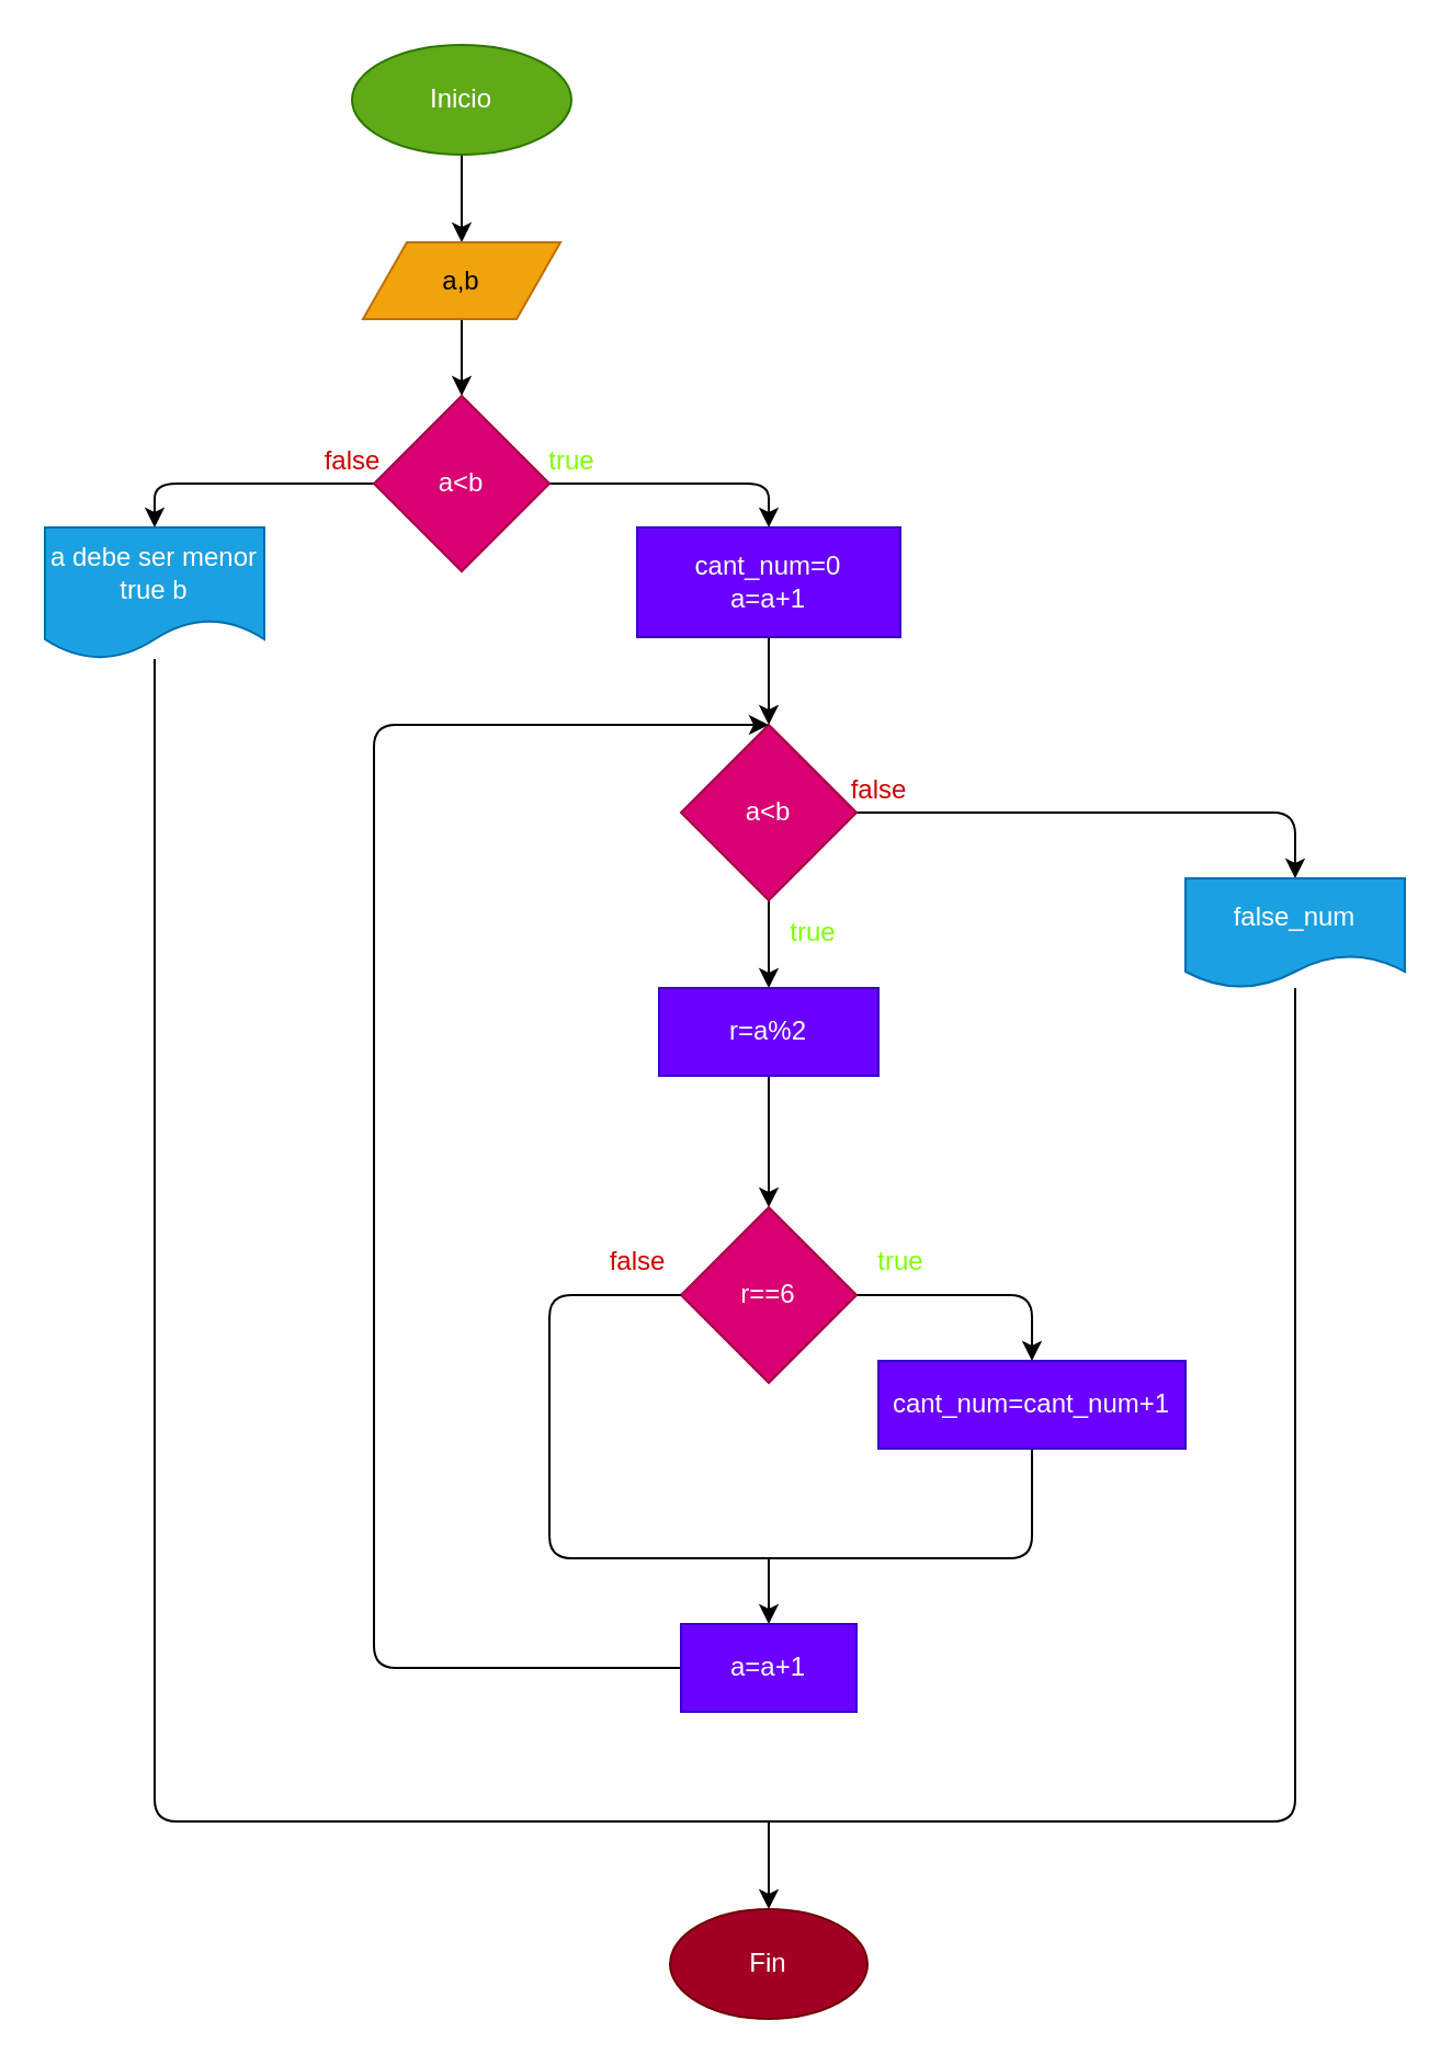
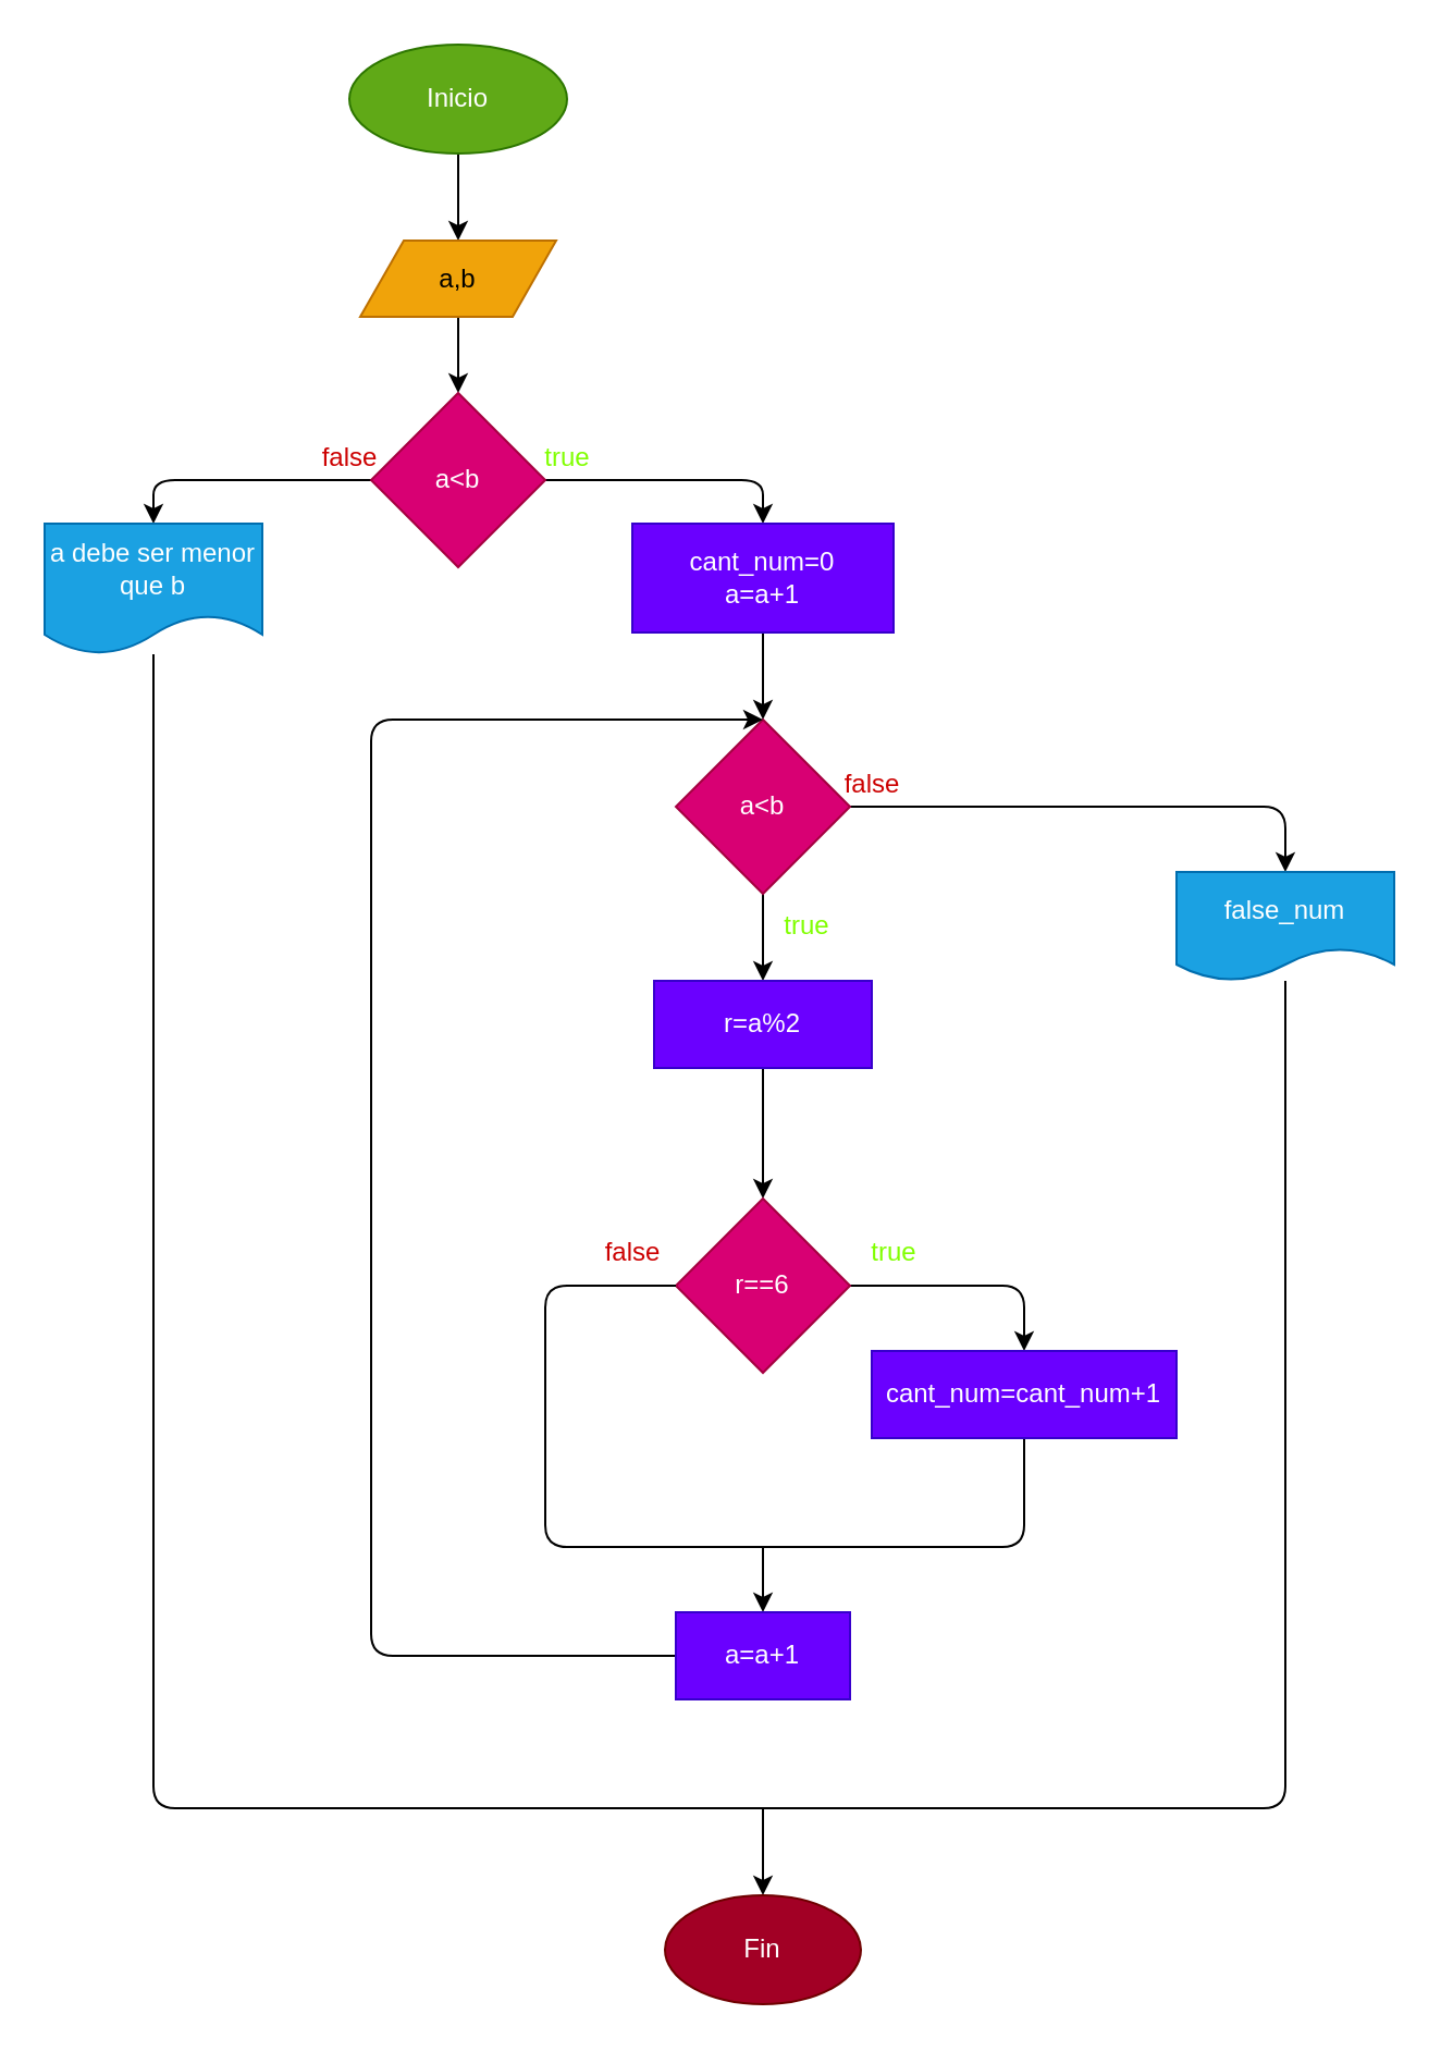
  <mxCell id="0" />
  <mxCell id="1" parent="0" />
  <mxCell id="2" value="" style="edgeStyle=none;html=1;" parent="1" source="3" target="5" edge="1"><mxGeometry relative="1" as="geometry" /></mxCell>
  <mxCell id="3" value="Inicio" style="ellipse;whiteSpace=wrap;html=1;fillColor=#60a917;fontColor=#ffffff;strokeColor=#2D7600;" parent="1" vertex="1"><mxGeometry x="160" y="20" width="100" height="50" as="geometry" /></mxCell>
  <mxCell id="4" value="" style="edgeStyle=none;html=1;" parent="1" source="5" target="8" edge="1"><mxGeometry relative="1" as="geometry" /></mxCell>
  <mxCell id="5" value="a,b" style="shape=parallelogram;perimeter=parallelogramPerimeter;whiteSpace=wrap;html=1;fixedSize=1;fillColor=#f0a30a;strokeColor=#BD7000;fontColor=#000000;" parent="1" vertex="1"><mxGeometry x="165" y="110" width="90" height="35" as="geometry" /></mxCell>
  <mxCell id="6" style="edgeStyle=none;html=1;" parent="1" source="8" target="10" edge="1"><mxGeometry relative="1" as="geometry"><Array as="points"><mxPoint x="70" y="220" /></Array></mxGeometry></mxCell>
  <mxCell id="7" style="edgeStyle=none;html=1;" parent="1" source="8" target="12" edge="1"><mxGeometry relative="1" as="geometry"><Array as="points"><mxPoint x="350" y="220" /></Array></mxGeometry></mxCell>
  <mxCell id="8" value="a&amp;lt;b" style="rhombus;whiteSpace=wrap;html=1;fillColor=#d80073;strokeColor=#A50040;fontColor=#ffffff;" parent="1" vertex="1"><mxGeometry x="170" y="180" width="80" height="80" as="geometry" /></mxCell>
  <mxCell id="9" style="edgeStyle=none;html=1;startArrow=none;startFill=0;endArrow=none;endFill=0;" parent="1" source="10" target="25" edge="1"><mxGeometry relative="1" as="geometry"><Array as="points"><mxPoint x="70" y="830" /><mxPoint x="350" y="830" /><mxPoint x="590" y="830" /></Array></mxGeometry></mxCell>
- <mxCell id="10" value="a debe ser menor true b" style="shape=document;whiteSpace=wrap;html=1;boundedLbl=1;fillColor=#1ba1e2;fontColor=#ffffff;strokeColor=#006EAF;" parent="1" vertex="1"><mxGeometry x="20" y="240" width="100" height="60" as="geometry" /></mxCell>
+ <mxCell id="10" value="a debe ser menor que b" style="shape=document;whiteSpace=wrap;html=1;boundedLbl=1;fillColor=#1ba1e2;fontColor=#ffffff;strokeColor=#006EAF;" parent="1" vertex="1"><mxGeometry x="20" y="240" width="100" height="60" as="geometry" /></mxCell>
  <mxCell id="11" value="" style="edgeStyle=none;html=1;" parent="1" source="12" target="15" edge="1"><mxGeometry relative="1" as="geometry" /></mxCell>
  <mxCell id="12" value="cant_num=0&lt;br&gt;a=a+1" style="whiteSpace=wrap;html=1;fillColor=#6a00ff;fontColor=#ffffff;strokeColor=#3700CC;" parent="1" vertex="1"><mxGeometry x="290" y="240" width="120" height="50" as="geometry" /></mxCell>
  <mxCell id="13" value="" style="edgeStyle=none;html=1;" parent="1" source="15" target="17" edge="1"><mxGeometry relative="1" as="geometry" /></mxCell>
  <mxCell id="14" style="edgeStyle=none;html=1;startArrow=none;startFill=0;endArrow=classic;endFill=1;" parent="1" source="15" target="25" edge="1"><mxGeometry relative="1" as="geometry"><Array as="points"><mxPoint x="590" y="370" /></Array></mxGeometry></mxCell>
  <mxCell id="15" value="a&amp;lt;b" style="rhombus;whiteSpace=wrap;html=1;fillColor=#d80073;strokeColor=#A50040;fontColor=#ffffff;" parent="1" vertex="1"><mxGeometry x="310" y="330" width="80" height="80" as="geometry" /></mxCell>
  <mxCell id="16" value="" style="edgeStyle=none;html=1;" parent="1" source="17" target="19" edge="1"><mxGeometry relative="1" as="geometry" /></mxCell>
  <mxCell id="17" value="r=a%2" style="whiteSpace=wrap;html=1;fillColor=#6a00ff;strokeColor=#3700CC;fontColor=#ffffff;" parent="1" vertex="1"><mxGeometry x="300" y="450" width="100" height="40" as="geometry" /></mxCell>
  <mxCell id="18" style="edgeStyle=none;html=1;" parent="1" source="19" target="21" edge="1"><mxGeometry relative="1" as="geometry"><Array as="points"><mxPoint x="470" y="590" /></Array></mxGeometry></mxCell>
  <mxCell id="19" value="r==6" style="rhombus;whiteSpace=wrap;html=1;fillColor=#d80073;strokeColor=#A50040;fontColor=#ffffff;" parent="1" vertex="1"><mxGeometry x="310" y="550" width="80" height="80" as="geometry" /></mxCell>
  <mxCell id="20" style="edgeStyle=none;html=1;entryX=0;entryY=0.5;entryDx=0;entryDy=0;endArrow=none;endFill=0;" parent="1" source="21" target="19" edge="1"><mxGeometry relative="1" as="geometry"><mxPoint x="320" y="600" as="targetPoint" /><Array as="points"><mxPoint x="470" y="710" /><mxPoint x="250" y="710" /><mxPoint x="250" y="590" /></Array></mxGeometry></mxCell>
  <mxCell id="21" value="cant_num=cant_num+1" style="whiteSpace=wrap;html=1;fillColor=#6a00ff;fontColor=#ffffff;strokeColor=#3700CC;" parent="1" vertex="1"><mxGeometry x="400" y="620" width="140" height="40" as="geometry" /></mxCell>
  <mxCell id="22" style="edgeStyle=none;html=1;endArrow=none;endFill=0;startArrow=classic;startFill=1;" parent="1" source="24" edge="1"><mxGeometry relative="1" as="geometry"><mxPoint x="350" y="710" as="targetPoint" /></mxGeometry></mxCell>
  <mxCell id="23" style="edgeStyle=none;html=1;entryX=0.5;entryY=0;entryDx=0;entryDy=0;startArrow=none;startFill=0;endArrow=classic;endFill=1;" parent="1" source="24" target="15" edge="1"><mxGeometry relative="1" as="geometry"><Array as="points"><mxPoint x="170" y="760" /><mxPoint x="170" y="590" /><mxPoint x="170" y="330" /></Array></mxGeometry></mxCell>
  <mxCell id="24" value="a=a+1" style="whiteSpace=wrap;html=1;fillColor=#6a00ff;fontColor=#ffffff;strokeColor=#3700CC;" parent="1" vertex="1"><mxGeometry x="310" y="740" width="80" height="40" as="geometry" /></mxCell>
  <mxCell id="25" value="false_num" style="shape=document;whiteSpace=wrap;html=1;boundedLbl=1;fillColor=#1ba1e2;fontColor=#ffffff;strokeColor=#006EAF;" parent="1" vertex="1"><mxGeometry x="540" y="400" width="100" height="50" as="geometry" /></mxCell>
  <mxCell id="26" style="edgeStyle=none;html=1;startArrow=classic;startFill=1;endArrow=none;endFill=0;" parent="1" source="27" edge="1"><mxGeometry relative="1" as="geometry"><mxPoint x="350" y="830" as="targetPoint" /></mxGeometry></mxCell>
  <mxCell id="27" value="Fin" style="ellipse;whiteSpace=wrap;html=1;fillColor=#a20025;fontColor=#ffffff;strokeColor=#6F0000;" parent="1" vertex="1"><mxGeometry x="305" y="870" width="90" height="50" as="geometry" /></mxCell>
  <mxCell id="28" value="true" style="text;html=1;align=center;verticalAlign=middle;resizable=0;points=[];autosize=1;strokeColor=none;fillColor=none;fontColor=#80FF00;" parent="1" vertex="1"><mxGeometry x="240" y="200" width="40" height="20" as="geometry" /></mxCell>
  <mxCell id="29" value="true" style="text;html=1;align=center;verticalAlign=middle;resizable=0;points=[];autosize=1;strokeColor=none;fillColor=none;fontColor=#80FF00;" parent="1" vertex="1"><mxGeometry x="350" y="415" width="40" height="20" as="geometry" /></mxCell>
  <mxCell id="30" value="&lt;font color=&quot;#cc0000&quot;&gt;false&lt;/font&gt;" style="text;html=1;align=center;verticalAlign=middle;resizable=0;points=[];autosize=1;strokeColor=none;fillColor=none;fontColor=#80FF00;" parent="1" vertex="1"><mxGeometry x="140" y="200" width="40" height="20" as="geometry" /></mxCell>
  <mxCell id="31" value="&lt;font color=&quot;#cc0000&quot;&gt;false&lt;/font&gt;" style="text;html=1;align=center;verticalAlign=middle;resizable=0;points=[];autosize=1;strokeColor=none;fillColor=none;fontColor=#80FF00;" parent="1" vertex="1"><mxGeometry x="380" y="350" width="40" height="20" as="geometry" /></mxCell>
  <mxCell id="32" value="true" style="text;html=1;align=center;verticalAlign=middle;resizable=0;points=[];autosize=1;strokeColor=none;fillColor=none;fontColor=#80FF00;" parent="1" vertex="1"><mxGeometry x="390" y="565" width="40" height="20" as="geometry" /></mxCell>
  <mxCell id="33" value="&lt;font color=&quot;#cc0000&quot;&gt;false&lt;/font&gt;" style="text;html=1;align=center;verticalAlign=middle;resizable=0;points=[];autosize=1;strokeColor=none;fillColor=none;fontColor=#80FF00;" parent="1" vertex="1"><mxGeometry x="270" y="565" width="40" height="20" as="geometry" /></mxCell>
